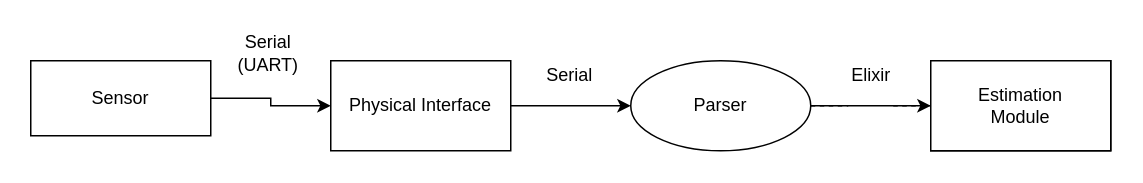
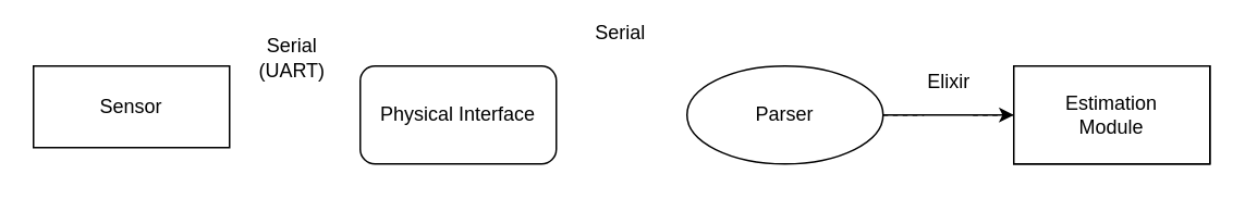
  <mxCell id="0" />
  <mxCell id="1" parent="0" />
- <mxCell id="2" value="" style="edgeStyle=orthogonalEdgeStyle;rounded=0;orthogonalLoop=1;jettySize=auto;html=1;" parent="1" source="3" target="5" edge="1"><mxGeometry relative="1" as="geometry" /></mxCell>
  <mxCell id="3" value="Sensor" style="rounded=0;whiteSpace=wrap;html=1;" parent="1" vertex="1"><mxGeometry x="20" y="40" width="120" height="50" as="geometry" /></mxCell>
- <mxCell id="4" value="" style="edgeStyle=orthogonalEdgeStyle;rounded=0;orthogonalLoop=1;jettySize=auto;html=1;" parent="1" source="5" target="9" edge="1"><mxGeometry relative="1" as="geometry" /></mxCell>
- <mxCell id="5" value="Physical Interface" style="rounded=0;whiteSpace=wrap;html=1;" parent="1" vertex="1"><mxGeometry x="220" y="40" width="120" height="60" as="geometry" /></mxCell>
+ <mxCell id="5" value="Physical Interface" style="whiteSpace=wrap;html=1;rounded=1;" parent="1" vertex="1"><mxGeometry x="220" y="40" width="120" height="60" as="geometry" /></mxCell>
  <mxCell id="6" value="Estimation&lt;br&gt;Module" style="rounded=0;whiteSpace=wrap;html=1;" parent="1" vertex="1"><mxGeometry x="620" y="40" width="120" height="60" as="geometry" /></mxCell>
  <mxCell id="7" value="Serial&lt;br&gt;(UART)" style="text;html=1;align=center;verticalAlign=middle;resizable=0;points=[];autosize=1;" parent="1" vertex="1"><mxGeometry x="148" y="20" width="60" height="30" as="geometry" /></mxCell>
  <mxCell id="8" value="" style="edgeStyle=orthogonalEdgeStyle;rounded=0;orthogonalLoop=1;jettySize=auto;html=1;" edge="1" parent="1" source="9" target="10"><mxGeometry relative="1" as="geometry" /></mxCell>
  <mxCell id="9" value="Parser" style="ellipse;whiteSpace=wrap;html=1;" parent="1" vertex="1"><mxGeometry x="420" y="40" width="120" height="60" as="geometry" /></mxCell>
  <mxCell id="10" value="Estimation&lt;br&gt;Module" style="rounded=0;whiteSpace=wrap;html=1;" vertex="1" parent="1"><mxGeometry x="620" y="40" width="120" height="60" as="geometry" /></mxCell>
- <mxCell id="11" value="Serial" style="text;html=1;align=center;verticalAlign=middle;resizable=0;points=[];autosize=1;" parent="1" vertex="1"><mxGeometry x="354" y="40" width="50" height="20" as="geometry" /></mxCell>
+ <mxCell id="11" value="Serial" style="text;html=1;align=center;verticalAlign=middle;resizable=0;points=[];autosize=1;" parent="1" vertex="1"><mxGeometry x="354" y="10" width="50" height="20" as="geometry" /></mxCell>
  <mxCell id="12" value="Elixir" style="text;html=1;align=center;verticalAlign=middle;resizable=0;points=[];autosize=1;" parent="1" vertex="1"><mxGeometry x="560" y="40" width="40" height="20" as="geometry" /></mxCell>
  <mxCell id="13" value="" style="endArrow=none;dashed=1;html=1;exitX=1;exitY=0.5;exitDx=0;exitDy=0;entryX=0;entryY=0.5;entryDx=0;entryDy=0;" parent="1" target="6" edge="1"><mxGeometry width="50" height="50" relative="1" as="geometry"><mxPoint x="595" y="70" as="sourcePoint" /><mxPoint x="430" y="50" as="targetPoint" /></mxGeometry></mxCell>
  <mxCell id="14" value="" style="endArrow=none;dashed=1;html=1;exitX=1;exitY=0.5;exitDx=0;exitDy=0;entryX=0;entryY=0.5;entryDx=0;entryDy=0;" parent="1" source="9" edge="1"><mxGeometry width="50" height="50" relative="1" as="geometry"><mxPoint x="540" y="70" as="sourcePoint" /><mxPoint x="565" y="70" as="targetPoint" /></mxGeometry></mxCell>
